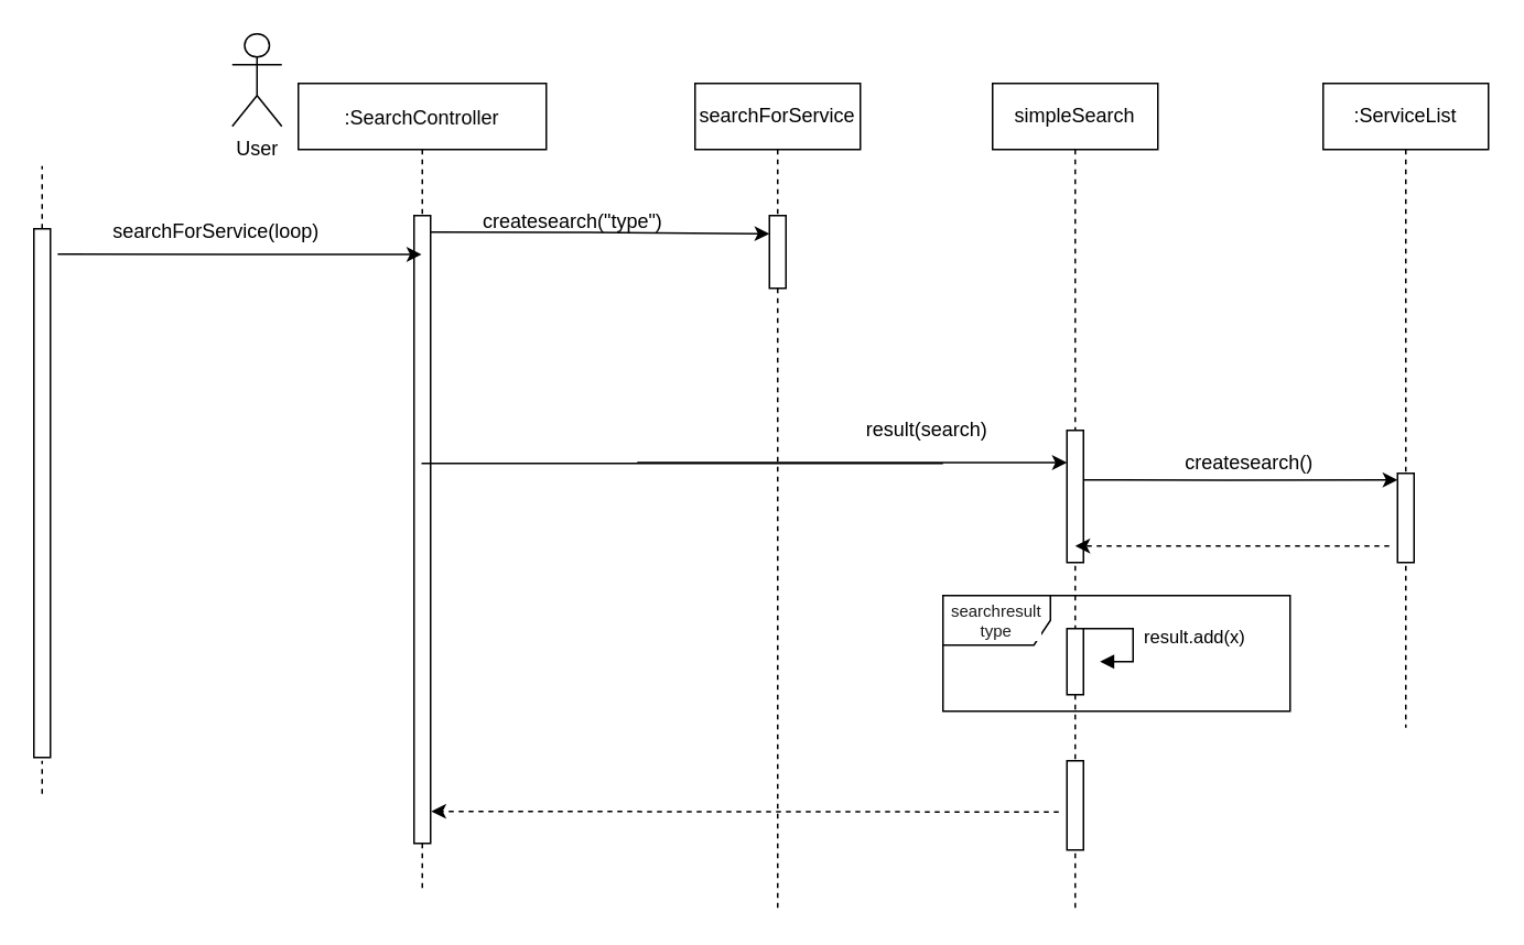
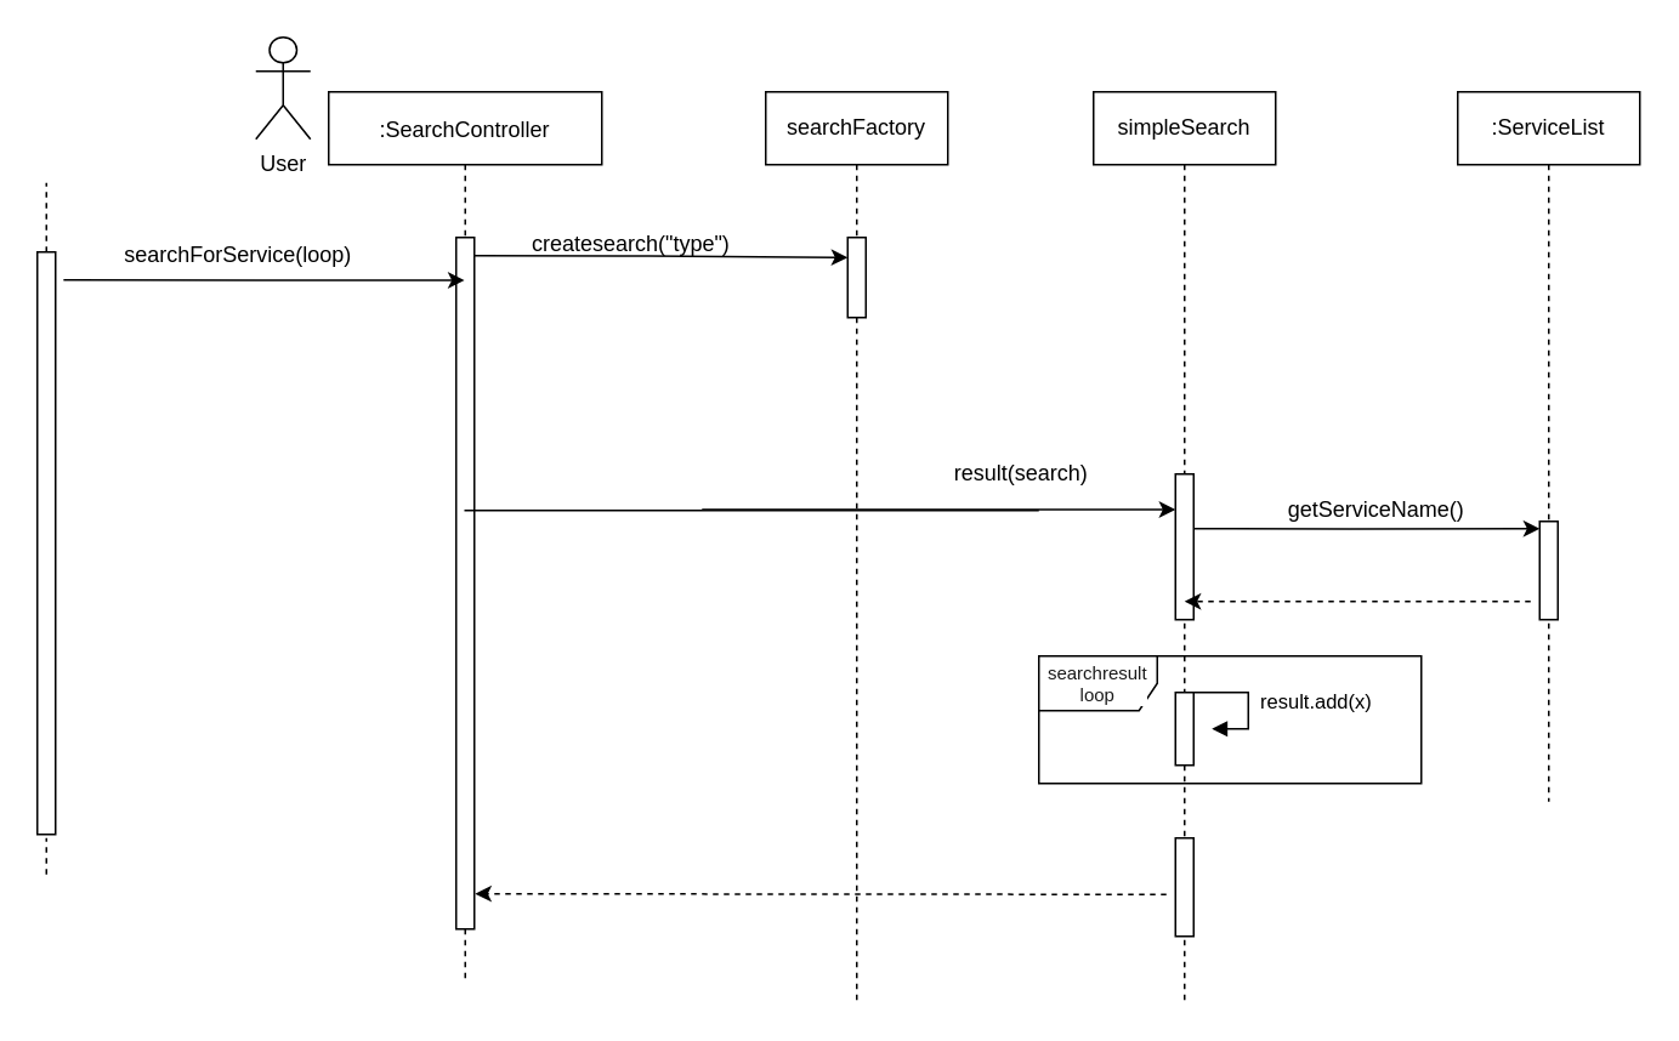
  <mxCell id="0" />
  <mxCell id="1" parent="0" />
  <mxCell id="2" value=":SearchController" style="shape=umlLifeline;perimeter=lifelinePerimeter;container=1;collapsible=0;recursiveResize=0;rounded=0;shadow=0;strokeWidth=1;" parent="1" vertex="1"><mxGeometry x="180" y="50" width="150" height="490" as="geometry" /></mxCell>
  <mxCell id="3" value="" style="points=[];perimeter=orthogonalPerimeter;rounded=0;shadow=0;strokeWidth=1;" parent="2" vertex="1"><mxGeometry x="70" y="80" width="10" height="380" as="geometry" /></mxCell>
  <mxCell id="4" value="User" style="shape=umlActor;verticalLabelPosition=bottom;verticalAlign=top;html=1;outlineConnect=0;" parent="1" vertex="1"><mxGeometry x="140" y="20" width="30" height="56" as="geometry" /></mxCell>
  <mxCell id="5" value="" style="endArrow=none;dashed=1;html=1;rounded=0;" parent="1" source="10" edge="1"><mxGeometry width="50" height="50" relative="1" as="geometry"><mxPoint x="25" y="458" as="sourcePoint" /><mxPoint x="25" y="100" as="targetPoint" /></mxGeometry></mxCell>
  <mxCell id="6" value="" style="endArrow=classic;html=1;rounded=0;exitX=1.44;exitY=0.048;exitDx=0;exitDy=0;exitPerimeter=0;" parent="1" source="10" target="2" edge="1"><mxGeometry width="50" height="50" relative="1" as="geometry"><mxPoint x="50" y="153.5" as="sourcePoint" /><mxPoint x="229.5" y="153.5" as="targetPoint" /><Array as="points"><mxPoint x="140" y="153.5" /></Array></mxGeometry></mxCell>
  <mxCell id="7" value=":ServiceList" style="shape=umlLifeline;perimeter=lifelinePerimeter;whiteSpace=wrap;html=1;container=1;collapsible=0;recursiveResize=0;outlineConnect=0;size=40;" parent="1" vertex="1"><mxGeometry x="800" y="50" width="100" height="390" as="geometry" /></mxCell>
  <mxCell id="8" value="" style="rounded=0;whiteSpace=wrap;html=1;" parent="7" vertex="1"><mxGeometry x="45" y="236" width="10" height="54" as="geometry" /></mxCell>
  <mxCell id="9" value="" style="endArrow=classic;html=1;rounded=0;" edge="1" parent="7"><mxGeometry width="50" height="50" relative="1" as="geometry"><mxPoint x="-155" y="240" as="sourcePoint" /><mxPoint x="45" y="240" as="targetPoint" /><Array as="points"><mxPoint x="-59.4" y="240.2" /></Array></mxGeometry></mxCell>
  <mxCell id="10" value="" style="points=[];perimeter=orthogonalPerimeter;rounded=0;shadow=0;strokeWidth=1;" parent="1" vertex="1"><mxGeometry x="20" y="138" width="10" height="320" as="geometry" /></mxCell>
  <mxCell id="11" value="" style="endArrow=none;dashed=1;html=1;rounded=0;" parent="1" edge="1"><mxGeometry width="50" height="50" relative="1" as="geometry"><mxPoint x="25" y="480" as="sourcePoint" /><mxPoint x="25" y="460" as="targetPoint" /></mxGeometry></mxCell>
  <mxCell id="12" value="searchForService(loop)" style="text;html=1;align=center;verticalAlign=middle;resizable=0;points=[];autosize=1;" parent="1" vertex="1"><mxGeometry x="55" y="130" width="150" height="20" as="geometry" /></mxCell>
- <mxCell id="13" value="searchForService" style="shape=umlLifeline;perimeter=lifelinePerimeter;whiteSpace=wrap;html=1;container=1;collapsible=0;recursiveResize=0;outlineConnect=0;" parent="1" vertex="1"><mxGeometry x="420" y="50" width="100" height="500" as="geometry" /></mxCell>
+ <mxCell id="13" value="searchFactory" style="shape=umlLifeline;perimeter=lifelinePerimeter;whiteSpace=wrap;html=1;container=1;collapsible=0;recursiveResize=0;outlineConnect=0;" parent="1" vertex="1"><mxGeometry x="420" y="50" width="100" height="500" as="geometry" /></mxCell>
  <mxCell id="14" value="" style="rounded=0;whiteSpace=wrap;html=1;" parent="13" vertex="1"><mxGeometry x="45" y="80" width="10" height="44" as="geometry" /></mxCell>
  <mxCell id="15" value="" style="endArrow=classic;html=1;rounded=0;entryX=0;entryY=0.25;entryDx=0;entryDy=0;" parent="1" edge="1" target="14"><mxGeometry width="50" height="50" relative="1" as="geometry"><mxPoint x="260" y="140" as="sourcePoint" /><mxPoint x="460" y="140" as="targetPoint" /><Array as="points"><mxPoint x="355.6" y="140.2" /></Array></mxGeometry></mxCell>
  <mxCell id="16" value="&lt;div style=&quot;text-align: center&quot;&gt;&lt;span&gt;&lt;font face=&quot;helvetica&quot;&gt;createsearch(&quot;type&quot;)&lt;/font&gt;&lt;/span&gt;&lt;/div&gt;" style="text;whiteSpace=wrap;html=1;" parent="1" vertex="1"><mxGeometry x="290" y="120" width="160" height="30" as="geometry" /></mxCell>
  <mxCell id="17" value="simpleSearch" style="shape=umlLifeline;perimeter=lifelinePerimeter;whiteSpace=wrap;html=1;container=1;collapsible=0;recursiveResize=0;outlineConnect=0;" parent="1" vertex="1"><mxGeometry x="600" y="50" width="100" height="500" as="geometry" /></mxCell>
  <mxCell id="18" value="" style="rounded=0;whiteSpace=wrap;html=1;" parent="17" vertex="1"><mxGeometry x="45" y="210" width="10" height="80" as="geometry" /></mxCell>
  <mxCell id="19" value="" style="endArrow=classic;html=1;" parent="17" edge="1"><mxGeometry width="50" height="50" relative="1" as="geometry"><mxPoint x="-215" y="229.5" as="sourcePoint" /><mxPoint x="45" y="229.5" as="targetPoint" /><Array as="points" /></mxGeometry></mxCell>
  <mxCell id="20" value="" style="html=1;points=[];perimeter=orthogonalPerimeter;" vertex="1" parent="17"><mxGeometry x="45" y="330" width="10" height="40" as="geometry" /></mxCell>
  <mxCell id="21" value="&amp;nbsp;result.add(x)" style="edgeStyle=orthogonalEdgeStyle;html=1;align=left;spacingLeft=2;endArrow=block;rounded=0;entryX=1;entryY=0;" edge="1" parent="17"><mxGeometry relative="1" as="geometry"><mxPoint x="55" y="330" as="sourcePoint" /><Array as="points"><mxPoint x="85" y="330" /></Array><mxPoint x="65" y="350" as="targetPoint" /></mxGeometry></mxCell>
  <mxCell id="22" value="" style="rounded=0;whiteSpace=wrap;html=1;" vertex="1" parent="17"><mxGeometry x="45" y="410" width="10" height="54" as="geometry" /></mxCell>
  <mxCell id="23" value="result(search)" style="text;html=1;align=center;verticalAlign=middle;resizable=0;points=[];autosize=1;" parent="1" vertex="1"><mxGeometry x="510" y="250" width="100" height="20" as="geometry" /></mxCell>
- <mxCell id="24" value="createsearch()" style="text;html=1;align=center;verticalAlign=middle;resizable=0;points=[];autosize=1;" parent="1" vertex="1"><mxGeometry x="700" y="270" width="110" height="20" as="geometry" /></mxCell>
+ <mxCell id="24" value="getServiceName()" style="text;html=1;align=center;verticalAlign=middle;resizable=0;points=[];autosize=1;" parent="1" vertex="1"><mxGeometry x="700" y="270" width="110" height="20" as="geometry" /></mxCell>
  <mxCell id="25" value="" style="endArrow=classic;html=1;entryX=1.04;entryY=0.949;entryDx=0;entryDy=0;entryPerimeter=0;dashed=1;" parent="1" target="3" edge="1"><mxGeometry width="50" height="50" relative="1" as="geometry"><mxPoint x="640" y="491" as="sourcePoint" /><mxPoint x="320" y="370" as="targetPoint" /></mxGeometry></mxCell>
  <mxCell id="26" value="" style="endArrow=none;html=1;" edge="1" parent="1" source="2"><mxGeometry width="50" height="50" relative="1" as="geometry"><mxPoint x="247.5" y="250" as="sourcePoint" /><mxPoint x="570" y="280" as="targetPoint" /><Array as="points"><mxPoint x="570" y="280" /></Array></mxGeometry></mxCell>
  <mxCell id="27" value="" style="endArrow=classic;html=1;dashed=1;" edge="1" parent="1"><mxGeometry width="50" height="50" relative="1" as="geometry"><mxPoint x="840" y="330" as="sourcePoint" /><mxPoint x="650" y="330" as="targetPoint" /></mxGeometry></mxCell>
- <mxCell id="28" value="searchresult&lt;br&gt;type" style="shape=umlFrame;whiteSpace=wrap;html=1;labelBackgroundColor=#FFFFFF;labelBorderColor=none;fontSize=10;fontColor=#1A1A1A;width=65;height=30;" vertex="1" parent="1"><mxGeometry x="570" y="360" width="210" height="70" as="geometry" /></mxCell>
+ <mxCell id="28" value="searchresult&lt;br&gt;loop" style="shape=umlFrame;whiteSpace=wrap;html=1;labelBackgroundColor=#FFFFFF;labelBorderColor=none;fontSize=10;fontColor=#1A1A1A;width=65;height=30;" vertex="1" parent="1"><mxGeometry x="570" y="360" width="210" height="70" as="geometry" /></mxCell>
